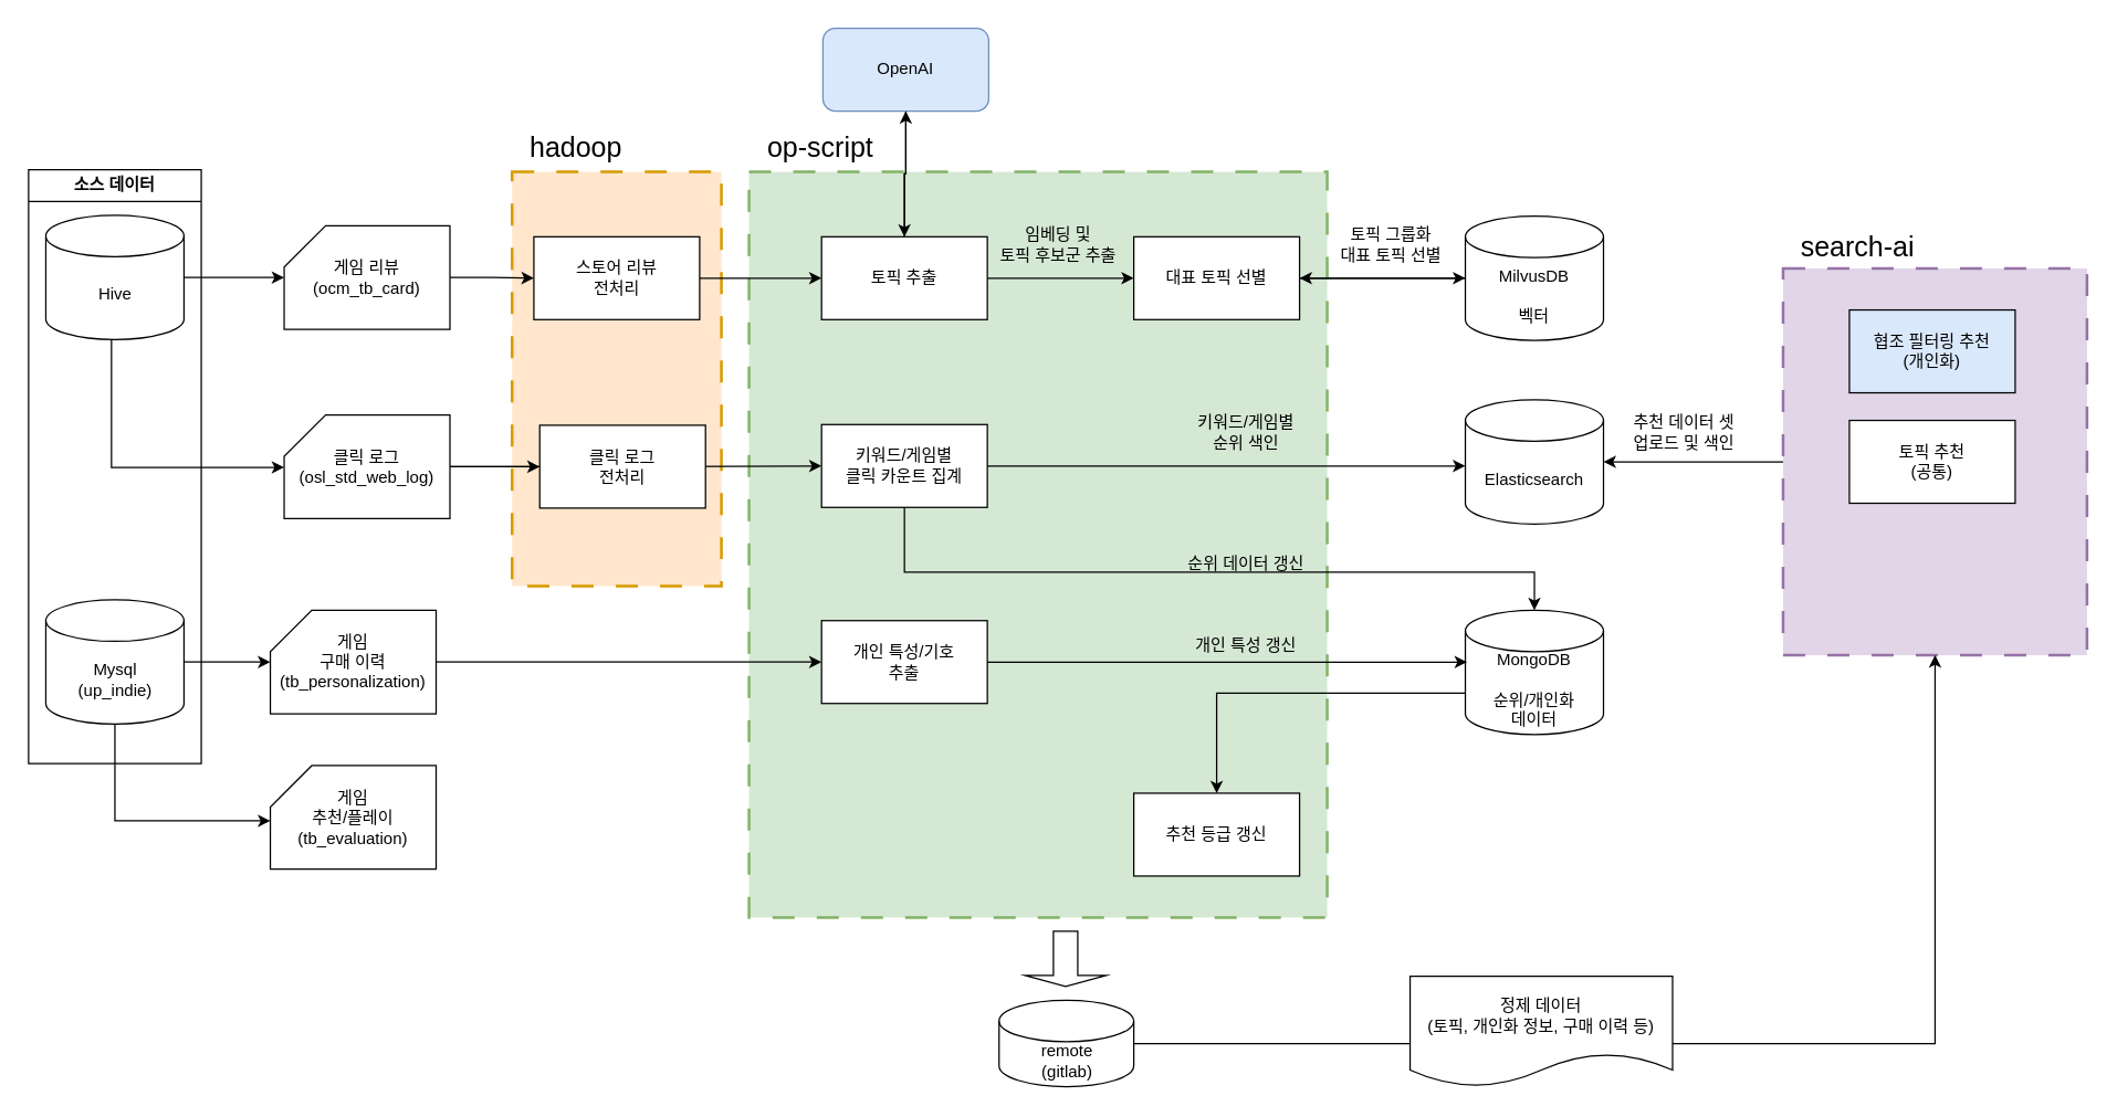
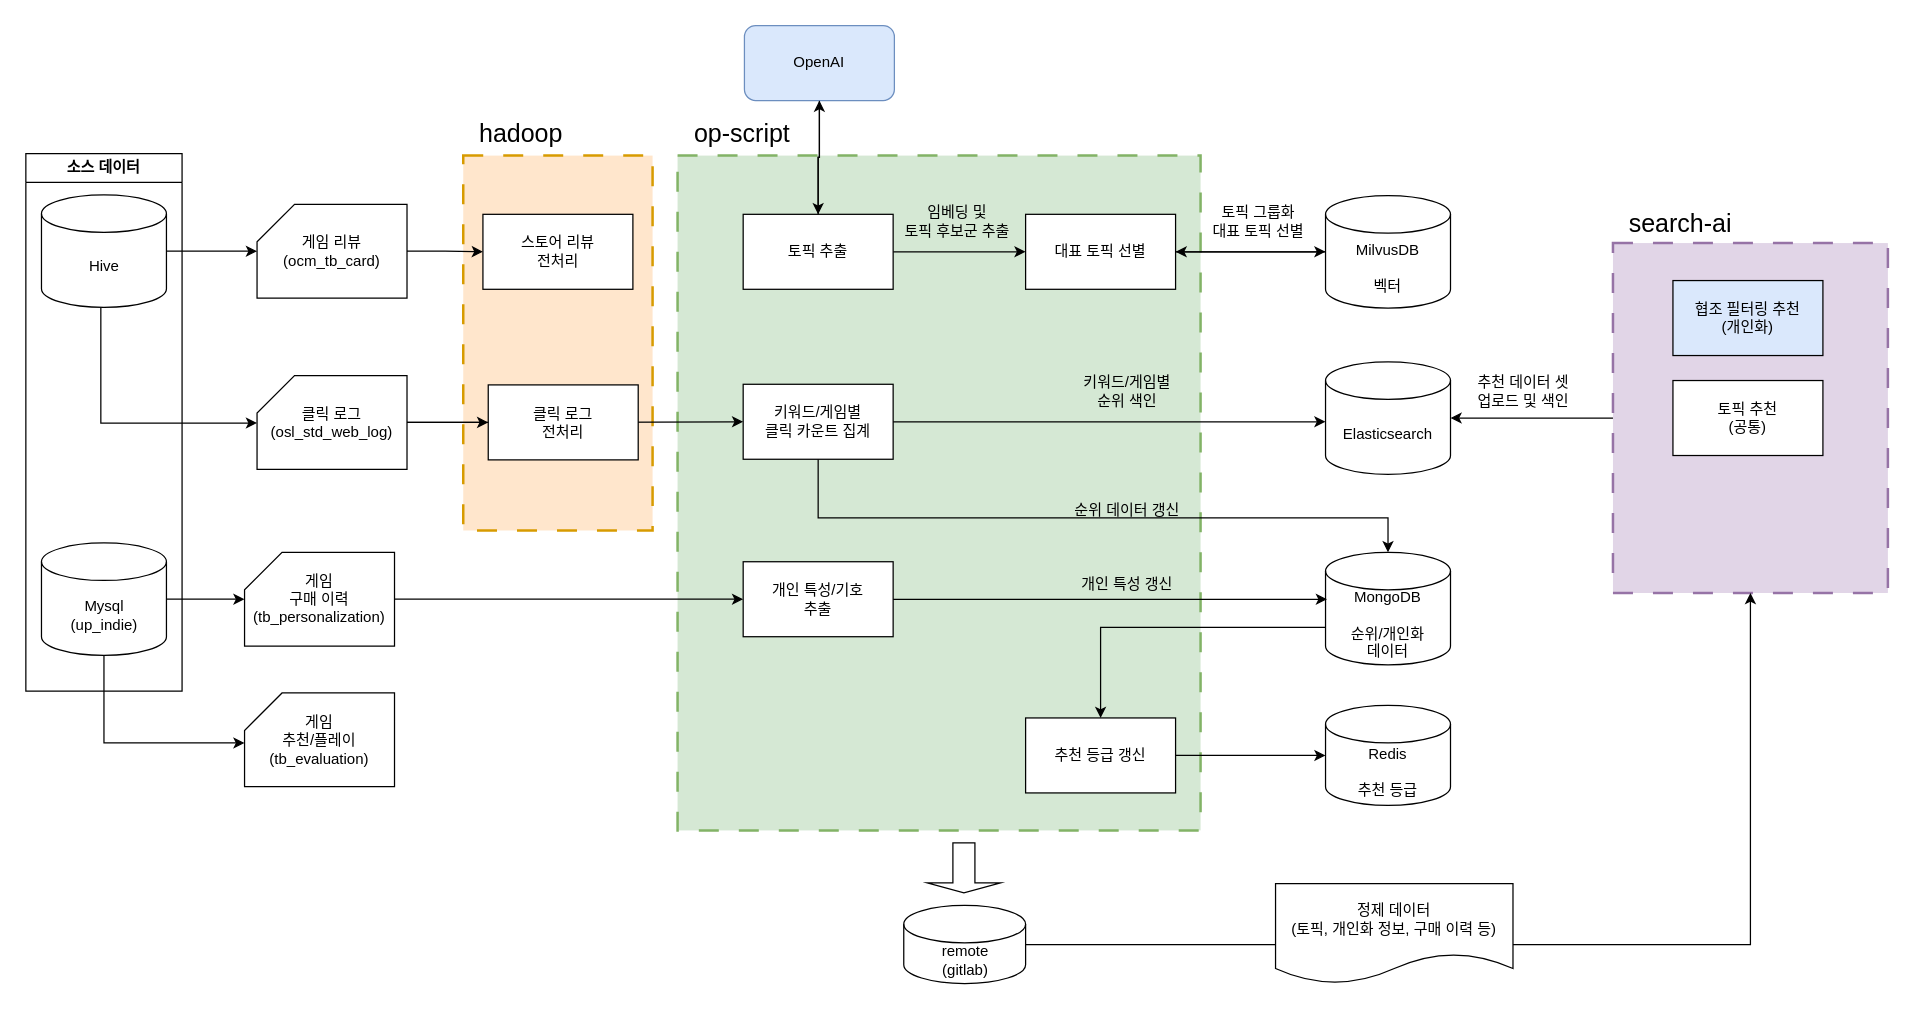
  <mxCell id="0" />
  <mxCell id="1" parent="0" />
  <mxCell id="2" value="&lt;font style=&quot;font-size: 20px;&quot;&gt;&amp;nbsp; hadoop&lt;br&gt;&lt;br&gt;&lt;br&gt;&lt;br&gt;&lt;br&gt;&lt;br&gt;&lt;br&gt;&lt;br&gt;&lt;br&gt;&lt;br&gt;&lt;br&gt;&lt;br&gt;&lt;br&gt;&lt;br&gt;&lt;br&gt;&lt;/font&gt;" style="rounded=0;whiteSpace=wrap;html=1;dashed=1;dashPattern=8 8;strokeWidth=2;align=left;fillColor=#ffe6cc;strokeColor=#d79b00;" vertex="1" parent="1"><mxGeometry x="370" y="124" width="151.5" height="300" as="geometry" /></mxCell>
  <mxCell id="3" value="&lt;font style=&quot;font-size: 20px;&quot;&gt;&amp;nbsp; op-script&lt;br&gt;&lt;br&gt;&lt;br&gt;&lt;br&gt;&lt;br&gt;&lt;br&gt;&lt;br&gt;&lt;br&gt;&lt;br&gt;&lt;br&gt;&lt;br&gt;&lt;br&gt;&lt;br&gt;&lt;br&gt;&lt;br&gt;&lt;br&gt;&lt;br&gt;&lt;br&gt;&lt;br&gt;&lt;br&gt;&lt;br&gt;&lt;br&gt;&lt;br&gt;&lt;br&gt;&lt;br&gt;&lt;/font&gt;" style="rounded=0;whiteSpace=wrap;html=1;dashed=1;dashPattern=8 8;strokeWidth=2;align=left;fillColor=#d5e8d4;strokeColor=#82b366;" vertex="1" parent="1"><mxGeometry x="541.5" y="124" width="418.5" height="540" as="geometry" /></mxCell>
  <mxCell id="4" style="edgeStyle=orthogonalEdgeStyle;rounded=0;orthogonalLoop=1;jettySize=auto;html=1;entryX=1;entryY=0.5;entryDx=0;entryDy=0;" edge="1" parent="1" source="5" target="31"><mxGeometry relative="1" as="geometry" /></mxCell>
  <mxCell id="5" value="MilvusDB&lt;br&gt;&lt;br&gt;벡터" style="shape=cylinder3;whiteSpace=wrap;html=1;boundedLbl=1;backgroundOutline=1;size=15;" vertex="1" parent="1"><mxGeometry x="1060" y="156" width="100" height="90" as="geometry" /></mxCell>
  <mxCell id="6" value="&lt;font style=&quot;font-size: 20px;&quot;&gt;&amp;nbsp; search-ai&lt;br&gt;&lt;br&gt;&lt;br&gt;&lt;br&gt;&lt;br&gt;&lt;br&gt;&lt;br&gt;&lt;br&gt;&lt;br&gt;&lt;br&gt;&lt;br&gt;&lt;br&gt;&lt;br&gt;&lt;br&gt;&lt;/font&gt;" style="rounded=0;whiteSpace=wrap;html=1;dashed=1;dashPattern=8 8;strokeWidth=2;align=left;fillColor=#e1d5e7;strokeColor=#9673a6;" vertex="1" parent="1"><mxGeometry x="1290" y="194" width="220" height="280" as="geometry" /></mxCell>
  <mxCell id="7" value="소스 데이터" style="swimlane;whiteSpace=wrap;html=1;" vertex="1" parent="1"><mxGeometry x="20" y="122.5" width="125" height="430" as="geometry" /></mxCell>
  <mxCell id="8" value="Hive" style="shape=cylinder3;whiteSpace=wrap;html=1;boundedLbl=1;backgroundOutline=1;size=15;" vertex="1" parent="7"><mxGeometry x="12.5" y="33" width="100" height="90" as="geometry" /></mxCell>
  <mxCell id="9" value="Mysql&lt;br&gt;(up_indie)" style="shape=cylinder3;whiteSpace=wrap;html=1;boundedLbl=1;backgroundOutline=1;size=15;" vertex="1" parent="7"><mxGeometry x="12.5" y="311.5" width="100" height="90" as="geometry" /></mxCell>
  <mxCell id="10" style="edgeStyle=orthogonalEdgeStyle;rounded=0;orthogonalLoop=1;jettySize=auto;html=1;entryX=0;entryY=0.5;entryDx=0;entryDy=0;" edge="1" parent="1" source="12" target="28"><mxGeometry relative="1" as="geometry" /></mxCell>
  <mxCell id="11" style="edgeStyle=orthogonalEdgeStyle;rounded=0;orthogonalLoop=1;jettySize=auto;html=1;entryX=0;entryY=0.5;entryDx=0;entryDy=0;" edge="1" parent="1" source="12" target="45"><mxGeometry relative="1" as="geometry" /></mxCell>
  <mxCell id="12" value="클릭 로그&lt;br&gt;(osl_std_web_log)" style="shape=card;whiteSpace=wrap;html=1;" vertex="1" parent="1"><mxGeometry x="205" y="300" width="120" height="75" as="geometry" /></mxCell>
- <mxCell id="13" style="edgeStyle=orthogonalEdgeStyle;rounded=0;orthogonalLoop=1;jettySize=auto;html=1;" edge="1" parent="1" source="47" target="25"><mxGeometry relative="1" as="geometry" /></mxCell>
  <mxCell id="14" value="게임 리뷰&lt;br&gt;(ocm_tb_card)" style="shape=card;whiteSpace=wrap;html=1;" vertex="1" parent="1"><mxGeometry x="205" y="163" width="120" height="75" as="geometry" /></mxCell>
  <mxCell id="15" style="edgeStyle=orthogonalEdgeStyle;rounded=0;orthogonalLoop=1;jettySize=auto;html=1;" edge="1" parent="1" source="16" target="37"><mxGeometry relative="1" as="geometry" /></mxCell>
  <mxCell id="16" value="게임&lt;br&gt;구매 이력&lt;br&gt;(tb_personalization)" style="shape=card;whiteSpace=wrap;html=1;" vertex="1" parent="1"><mxGeometry x="195" y="441.5" width="120" height="75" as="geometry" /></mxCell>
  <mxCell id="17" value="게임 &lt;br&gt;추천/플레이&lt;br&gt;(tb_evaluation)" style="shape=card;whiteSpace=wrap;html=1;" vertex="1" parent="1"><mxGeometry x="195" y="554" width="120" height="75" as="geometry" /></mxCell>
  <mxCell id="18" style="edgeStyle=orthogonalEdgeStyle;rounded=0;orthogonalLoop=1;jettySize=auto;html=1;" edge="1" parent="1" source="8" target="12"><mxGeometry relative="1" as="geometry"><Array as="points"><mxPoint x="80" y="338" /></Array></mxGeometry></mxCell>
  <mxCell id="19" style="edgeStyle=orthogonalEdgeStyle;rounded=0;orthogonalLoop=1;jettySize=auto;html=1;" edge="1" parent="1" source="9" target="16"><mxGeometry relative="1" as="geometry" /></mxCell>
  <mxCell id="20" style="edgeStyle=orthogonalEdgeStyle;rounded=0;orthogonalLoop=1;jettySize=auto;html=1;exitX=0.5;exitY=1;exitDx=0;exitDy=0;exitPerimeter=0;" edge="1" parent="1" source="9" target="17"><mxGeometry relative="1" as="geometry"><Array as="points"><mxPoint x="83" y="594" /></Array></mxGeometry></mxCell>
  <mxCell id="21" style="edgeStyle=orthogonalEdgeStyle;rounded=0;orthogonalLoop=1;jettySize=auto;html=1;" edge="1" parent="1" source="22" target="25"><mxGeometry relative="1" as="geometry" /></mxCell>
  <mxCell id="22" value="OpenAI" style="rounded=1;whiteSpace=wrap;html=1;fillColor=#dae8fc;strokeColor=#6c8ebf;" vertex="1" parent="1"><mxGeometry x="595" y="20" width="120" height="60" as="geometry" /></mxCell>
  <mxCell id="23" style="edgeStyle=orthogonalEdgeStyle;rounded=0;orthogonalLoop=1;jettySize=auto;html=1;entryX=0.5;entryY=1;entryDx=0;entryDy=0;" edge="1" parent="1" source="25" target="22"><mxGeometry relative="1" as="geometry" /></mxCell>
  <mxCell id="24" style="edgeStyle=orthogonalEdgeStyle;rounded=0;orthogonalLoop=1;jettySize=auto;html=1;" edge="1" parent="1" source="25" target="31"><mxGeometry relative="1" as="geometry" /></mxCell>
  <mxCell id="25" value="토픽 추출" style="rounded=0;whiteSpace=wrap;html=1;fontSize=12;align=center;" vertex="1" parent="1"><mxGeometry x="594" y="171" width="120" height="60" as="geometry" /></mxCell>
  <mxCell id="26" value="임베딩 및 &lt;br&gt;토픽 후보군 추출" style="text;html=1;strokeColor=none;fillColor=none;align=center;verticalAlign=middle;whiteSpace=wrap;rounded=0;" vertex="1" parent="1"><mxGeometry x="707.5" y="144" width="115" height="65" as="geometry" /></mxCell>
  <mxCell id="27" style="edgeStyle=orthogonalEdgeStyle;rounded=0;orthogonalLoop=1;jettySize=auto;html=1;" edge="1" parent="1" source="28" target="33"><mxGeometry relative="1" as="geometry"><Array as="points"><mxPoint x="654" y="414" /><mxPoint x="1110" y="414" /></Array></mxGeometry></mxCell>
  <mxCell id="28" value="키워드/게임별 &lt;br&gt;클릭 카운트 집계" style="rounded=0;whiteSpace=wrap;html=1;fontSize=12;align=center;" vertex="1" parent="1"><mxGeometry x="594" y="307" width="120" height="60" as="geometry" /></mxCell>
  <mxCell id="29" value="토픽 그룹화&lt;br&gt;대표 토픽 선별" style="text;html=1;strokeColor=none;fillColor=none;align=center;verticalAlign=middle;whiteSpace=wrap;rounded=0;" vertex="1" parent="1"><mxGeometry x="948.5" y="144" width="115" height="65" as="geometry" /></mxCell>
  <mxCell id="30" style="edgeStyle=orthogonalEdgeStyle;rounded=0;orthogonalLoop=1;jettySize=auto;html=1;" edge="1" parent="1" source="31" target="5"><mxGeometry relative="1" as="geometry" /></mxCell>
  <mxCell id="31" value="대표 토픽 선별" style="rounded=0;whiteSpace=wrap;html=1;fontSize=12;align=center;" vertex="1" parent="1"><mxGeometry x="820" y="171" width="120" height="60" as="geometry" /></mxCell>
  <mxCell id="32" style="edgeStyle=orthogonalEdgeStyle;rounded=0;orthogonalLoop=1;jettySize=auto;html=1;exitX=0;exitY=0;exitDx=0;exitDy=60;exitPerimeter=0;" edge="1" parent="1" source="33" target="51"><mxGeometry relative="1" as="geometry" /></mxCell>
  <mxCell id="33" value="MongoDB&lt;br&gt;&lt;br&gt;순위/개인화 &lt;br&gt;데이터" style="shape=cylinder3;whiteSpace=wrap;html=1;boundedLbl=1;backgroundOutline=1;size=15;" vertex="1" parent="1"><mxGeometry x="1060" y="441.5" width="100" height="90" as="geometry" /></mxCell>
  <mxCell id="34" value="Elasticsearch" style="shape=cylinder3;whiteSpace=wrap;html=1;boundedLbl=1;backgroundOutline=1;size=15;" vertex="1" parent="1"><mxGeometry x="1060" y="289" width="100" height="90" as="geometry" /></mxCell>
  <mxCell id="35" style="edgeStyle=orthogonalEdgeStyle;rounded=0;orthogonalLoop=1;jettySize=auto;html=1;" edge="1" parent="1" source="8" target="14"><mxGeometry relative="1" as="geometry" /></mxCell>
  <mxCell id="36" value="순위 데이터 갱신" style="text;html=1;strokeColor=none;fillColor=none;align=center;verticalAlign=middle;whiteSpace=wrap;rounded=0;" vertex="1" parent="1"><mxGeometry x="843.5" y="375" width="115" height="65" as="geometry" /></mxCell>
  <mxCell id="37" value="개인 특성/기호&lt;br&gt;추출" style="rounded=0;whiteSpace=wrap;html=1;fontSize=12;align=center;" vertex="1" parent="1"><mxGeometry x="594" y="449" width="120" height="60" as="geometry" /></mxCell>
  <mxCell id="38" value="개인 특성 갱신" style="text;html=1;strokeColor=none;fillColor=none;align=center;verticalAlign=middle;whiteSpace=wrap;rounded=0;" vertex="1" parent="1"><mxGeometry x="843.5" y="434" width="115" height="65" as="geometry" /></mxCell>
  <mxCell id="39" style="edgeStyle=orthogonalEdgeStyle;rounded=0;orthogonalLoop=1;jettySize=auto;html=1;" edge="1" parent="1" source="28"><mxGeometry relative="1" as="geometry"><mxPoint x="1060" y="337" as="targetPoint" /></mxGeometry></mxCell>
  <mxCell id="40" value="키워드/게임별 &lt;br&gt;순위 색인" style="text;html=1;strokeColor=none;fillColor=none;align=center;verticalAlign=middle;whiteSpace=wrap;rounded=0;" vertex="1" parent="1"><mxGeometry x="843.5" y="280" width="115" height="65" as="geometry" /></mxCell>
  <mxCell id="41" value="협조 필터링 추천&lt;br&gt;(개인화)" style="rounded=0;whiteSpace=wrap;html=1;fontSize=12;align=center;fillColor=#dae8fc;" vertex="1" parent="1"><mxGeometry x="1338" y="224" width="120" height="60" as="geometry" /></mxCell>
  <mxCell id="42" value="토픽 추천&lt;br&gt;(공통)" style="rounded=0;whiteSpace=wrap;html=1;fontSize=12;align=center;" vertex="1" parent="1"><mxGeometry x="1338" y="304" width="120" height="60" as="geometry" /></mxCell>
  <mxCell id="43" style="edgeStyle=orthogonalEdgeStyle;rounded=0;orthogonalLoop=1;jettySize=auto;html=1;entryX=0.5;entryY=1;entryDx=0;entryDy=0;" edge="1" parent="1" source="44" target="6"><mxGeometry relative="1" as="geometry" /></mxCell>
  <mxCell id="44" value="remote&lt;br&gt;(gitlab)" style="shape=cylinder3;whiteSpace=wrap;html=1;boundedLbl=1;backgroundOutline=1;size=15;" vertex="1" parent="1"><mxGeometry x="722.5" y="724" width="97.5" height="62.5" as="geometry" /></mxCell>
  <mxCell id="45" value="클릭 로그&lt;br&gt;전처리" style="rounded=0;whiteSpace=wrap;html=1;fontSize=12;align=center;" vertex="1" parent="1"><mxGeometry x="390" y="307.5" width="120" height="60" as="geometry" /></mxCell>
  <mxCell id="46" value="" style="edgeStyle=orthogonalEdgeStyle;rounded=0;orthogonalLoop=1;jettySize=auto;html=1;" edge="1" parent="1" source="14" target="47"><mxGeometry relative="1" as="geometry"><mxPoint x="360" y="200" as="sourcePoint" /><mxPoint x="594" y="201" as="targetPoint" /></mxGeometry></mxCell>
  <mxCell id="47" value="스토어 리뷰&lt;br&gt;전처리" style="rounded=0;whiteSpace=wrap;html=1;fontSize=12;align=center;" vertex="1" parent="1"><mxGeometry x="385.75" y="171" width="120" height="60" as="geometry" /></mxCell>
+ <mxCell id="48" value="Redis&lt;br&gt;&lt;br&gt;추천 등급" style="shape=cylinder3;whiteSpace=wrap;html=1;boundedLbl=1;backgroundOutline=1;size=15;" vertex="1" parent="1"><mxGeometry x="1060" y="564" width="100" height="80" as="geometry" /></mxCell>
  <mxCell id="49" style="edgeStyle=orthogonalEdgeStyle;rounded=0;orthogonalLoop=1;jettySize=auto;html=1;entryX=0.012;entryY=0.417;entryDx=0;entryDy=0;entryPerimeter=0;" edge="1" parent="1" source="37" target="33"><mxGeometry relative="1" as="geometry" /></mxCell>
+ <mxCell id="50" style="edgeStyle=orthogonalEdgeStyle;rounded=0;orthogonalLoop=1;jettySize=auto;html=1;" edge="1" parent="1" source="51" target="48"><mxGeometry relative="1" as="geometry" /></mxCell>
  <mxCell id="51" value="추천 등급 갱신" style="rounded=0;whiteSpace=wrap;html=1;fontSize=12;align=center;" vertex="1" parent="1"><mxGeometry x="820" y="574" width="120" height="60" as="geometry" /></mxCell>
  <mxCell id="52" value="" style="shape=singleArrow;direction=south;whiteSpace=wrap;html=1;" vertex="1" parent="1"><mxGeometry x="741.25" y="674" width="58.75" height="40" as="geometry" /></mxCell>
  <mxCell id="53" value="정제 데이터&lt;br&gt;(토픽, 개인화 정보, 구매 이력 등)" style="shape=document;whiteSpace=wrap;html=1;boundedLbl=1;" vertex="1" parent="1"><mxGeometry x="1020" y="706.5" width="190" height="80" as="geometry" /></mxCell>
  <mxCell id="54" style="edgeStyle=orthogonalEdgeStyle;rounded=0;orthogonalLoop=1;jettySize=auto;html=1;entryX=1;entryY=0.5;entryDx=0;entryDy=0;entryPerimeter=0;" edge="1" parent="1" source="6" target="34"><mxGeometry relative="1" as="geometry" /></mxCell>
  <mxCell id="55" value="추천 데이터 셋&lt;br&gt;업로드 및 색인" style="text;html=1;strokeColor=none;fillColor=none;align=center;verticalAlign=middle;whiteSpace=wrap;rounded=0;" vertex="1" parent="1"><mxGeometry x="1161" y="280" width="115" height="65" as="geometry" /></mxCell>
